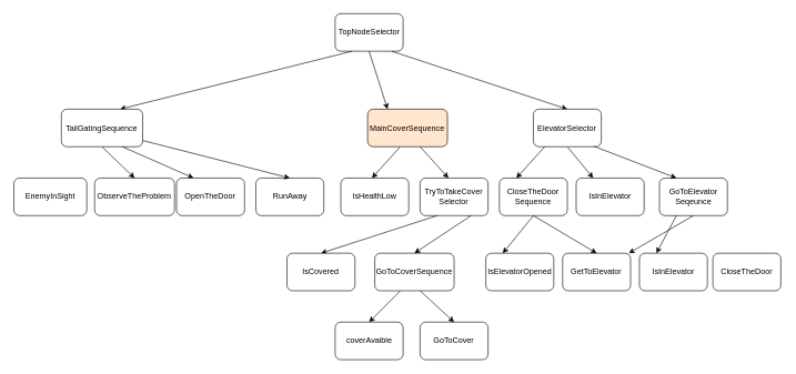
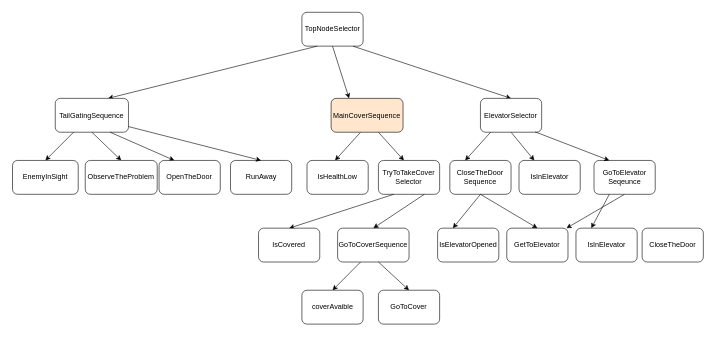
  <mxCell id="0" />
  <mxCell id="1" parent="0" />
  <mxCell id="2" value="EnemyInSight" style="rounded=1;whiteSpace=wrap;html=1;fontSize=12;spacing=2;container=0;" parent="1" vertex="1"><mxGeometry x="20" y="267.059" width="109.575" height="56.471" as="geometry" /></mxCell>
  <mxCell id="3" value="CloseTheDoor" style="rounded=1;whiteSpace=wrap;html=1;fontSize=12;spacing=2;container=0;" parent="1" vertex="1"><mxGeometry x="1070.004" y="379.999" width="102.079" height="56.471" as="geometry" /></mxCell>
  <mxCell id="4" value="" style="endArrow=classic;html=1;rounded=0;fontSize=12;spacing=2;exitX=0.5;exitY=1;exitDx=0;exitDy=0;" parent="1" source="35" target="39" edge="1"><mxGeometry width="50" height="50" relative="1" as="geometry"><mxPoint x="1125.633" y="323.529" as="sourcePoint" /><mxPoint x="1069.961" y="279.999" as="targetPoint" /></mxGeometry></mxCell>
  <mxCell id="5" value="IsInElevator" style="rounded=1;whiteSpace=wrap;html=1;fontSize=12;spacing=2;container=0;" parent="1" vertex="1"><mxGeometry x="864.678" y="267.059" width="102.079" height="56.471" as="geometry" /></mxCell>
  <mxCell id="6" value="" style="endArrow=classic;html=1;rounded=0;entryX=0.25;entryY=0;entryDx=0;entryDy=0;fontSize=12;spacing=2;exitX=0.5;exitY=1;exitDx=0;exitDy=0;" parent="1" source="32" target="5" edge="1"><mxGeometry width="50" height="50" relative="1" as="geometry"><mxPoint x="932.731" y="220" as="sourcePoint" /><mxPoint x="965.948" y="217.059" as="targetPoint" /></mxGeometry></mxCell>
  <mxCell id="7" value="TopNodeSelector" style="rounded=1;whiteSpace=wrap;html=1;fontSize=12;spacing=2;container=0;" parent="1" vertex="1"><mxGeometry x="502.617" y="20" width="102.079" height="56.471" as="geometry" /></mxCell>
  <mxCell id="8" value="" style="endArrow=classic;html=1;rounded=0;entryX=0.5;entryY=0;entryDx=0;entryDy=0;fontSize=12;spacing=2;exitX=0.25;exitY=1;exitDx=0;exitDy=0;" parent="1" edge="1" source="7"><mxGeometry width="50" height="50" relative="1" as="geometry"><mxPoint x="468.591" y="116.471" as="sourcePoint" /><mxPoint x="179.366" y="163.529" as="targetPoint" /></mxGeometry></mxCell>
  <mxCell id="9" value="" style="endArrow=classic;html=1;rounded=0;entryX=0.25;entryY=0;entryDx=0;entryDy=0;fontSize=12;spacing=2;exitX=0.5;exitY=1;exitDx=0;exitDy=0;" parent="1" source="7" target="22" edge="1"><mxGeometry width="50" height="50" relative="1" as="geometry"><mxPoint x="560" y="80" as="sourcePoint" /><mxPoint x="566.417" y="163.529" as="targetPoint" /></mxGeometry></mxCell>
  <mxCell id="10" value="" style="endArrow=classic;html=1;rounded=0;fontSize=12;spacing=2;" parent="1" edge="1"><mxGeometry width="50" height="50" relative="1" as="geometry"><mxPoint x="600.443" y="220" as="sourcePoint" /><mxPoint x="557.91" y="267.059" as="targetPoint" /></mxGeometry></mxCell>
  <mxCell id="11" value="IsHealthLow" style="rounded=1;whiteSpace=wrap;html=1;fontSize=12;spacing=2;container=0;" parent="1" vertex="1"><mxGeometry x="511.124" y="267.059" width="102.079" height="56.471" as="geometry" /></mxCell>
  <mxCell id="12" value="" style="endArrow=classic;html=1;rounded=0;fontSize=12;spacing=2;" parent="1" edge="1"><mxGeometry width="50" height="50" relative="1" as="geometry"><mxPoint x="630.217" y="220" as="sourcePoint" /><mxPoint x="672.75" y="267.059" as="targetPoint" /></mxGeometry></mxCell>
  <mxCell id="13" value="TryToTakeCover&lt;br style=&quot;font-size: 12px;&quot;&gt;Selector" style="rounded=1;whiteSpace=wrap;html=1;fontSize=12;spacing=2;container=0;" parent="1" vertex="1"><mxGeometry x="630.217" y="267.059" width="102.079" height="56.471" as="geometry" /></mxCell>
  <mxCell id="14" value="" style="endArrow=classic;html=1;rounded=0;entryX=0.5;entryY=0;entryDx=0;entryDy=0;exitX=0.25;exitY=1;exitDx=0;exitDy=0;fontSize=12;spacing=2;" parent="1" source="13" target="15" edge="1"><mxGeometry width="50" height="50" relative="1" as="geometry"><mxPoint x="655.737" y="323.529" as="sourcePoint" /><mxPoint x="613.203" y="370.588" as="targetPoint" /></mxGeometry></mxCell>
  <mxCell id="15" value="IsCovered" style="rounded=1;whiteSpace=wrap;html=1;fontSize=12;spacing=2;container=0;" parent="1" vertex="1"><mxGeometry x="430.311" y="380" width="102.079" height="56.471" as="geometry" /></mxCell>
  <mxCell id="16" value="GoToCoverSequence" style="rounded=1;whiteSpace=wrap;html=1;fontSize=12;spacing=2;container=0;" parent="1" vertex="1"><mxGeometry x="562.163" y="380" width="119.15" height="56.47" as="geometry" /></mxCell>
  <mxCell id="17" value="" style="endArrow=classic;html=1;rounded=0;entryX=0.5;entryY=0;entryDx=0;entryDy=0;exitX=0.75;exitY=1;exitDx=0;exitDy=0;fontSize=12;spacing=2;" parent="1" source="13" target="16" edge="1"><mxGeometry width="50" height="50" relative="1" as="geometry"><mxPoint x="664.243" y="332.941" as="sourcePoint" /><mxPoint x="621.71" y="380" as="targetPoint" /></mxGeometry></mxCell>
  <mxCell id="18" value="" style="endArrow=classic;html=1;rounded=0;entryX=0.5;entryY=0;entryDx=0;entryDy=0;exitX=0.25;exitY=1;exitDx=0;exitDy=0;fontSize=12;spacing=2;" parent="1" edge="1"><mxGeometry width="50" height="50" relative="1" as="geometry"><mxPoint x="600.443" y="436.471" as="sourcePoint" /><mxPoint x="553.657" y="483.529" as="targetPoint" /></mxGeometry></mxCell>
  <mxCell id="19" value="coverAvaible" style="rounded=1;whiteSpace=wrap;html=1;fontSize=12;spacing=2;container=0;" parent="1" vertex="1"><mxGeometry x="502.617" y="483.529" width="102.079" height="56.471" as="geometry" /></mxCell>
  <mxCell id="20" value="GoToCover" style="rounded=1;whiteSpace=wrap;html=1;fontSize=12;spacing=2;container=0;" parent="1" vertex="1"><mxGeometry x="630.217" y="483.529" width="102.079" height="56.471" as="geometry" /></mxCell>
  <mxCell id="21" value="" style="endArrow=classic;html=1;rounded=0;entryX=0.5;entryY=0;entryDx=0;entryDy=0;exitX=0.25;exitY=1;exitDx=0;exitDy=0;fontSize=12;spacing=2;" parent="1" target="20" edge="1"><mxGeometry width="50" height="50" relative="1" as="geometry"><mxPoint x="630.217" y="436.471" as="sourcePoint" /><mxPoint x="583.43" y="483.529" as="targetPoint" /></mxGeometry></mxCell>
  <mxCell id="22" value="MainCoverSequence" style="rounded=1;whiteSpace=wrap;html=1;fontSize=12;spacing=2;container=0;fillColor=#ffe6cc;" parent="1" vertex="1"><mxGeometry x="551.313" y="163.53" width="120" height="56.47" as="geometry" /></mxCell>
  <mxCell id="23" value="TailGatingSequence" style="rounded=1;whiteSpace=wrap;html=1;fontSize=12;spacing=2;container=0;" parent="1" vertex="1"><mxGeometry x="91.313" y="163.53" width="122.08" height="56.47" as="geometry" /></mxCell>
+ <mxCell id="24" value="" style="endArrow=classic;html=1;rounded=0;exitX=0.25;exitY=1;exitDx=0;exitDy=0;entryX=0.5;entryY=0;entryDx=0;entryDy=0;fontSize=12;spacing=2;" parent="1" source="23" target="2" edge="1"><mxGeometry width="50" height="50" relative="1" as="geometry"><mxPoint x="204.885" y="220" as="sourcePoint" /><mxPoint x="162.352" y="267.059" as="targetPoint" /></mxGeometry></mxCell>
  <mxCell id="25" value="" style="endArrow=classic;html=1;rounded=0;exitX=0.5;exitY=1;exitDx=0;exitDy=0;entryX=0.5;entryY=0;entryDx=0;entryDy=0;fontSize=12;spacing=2;" parent="1" source="23" target="26" edge="1"><mxGeometry width="50" height="50" relative="1" as="geometry"><mxPoint x="306.965" y="220" as="sourcePoint" /><mxPoint x="281.445" y="267.059" as="targetPoint" /></mxGeometry></mxCell>
  <mxCell id="26" value="ObserveTheProblem" style="rounded=1;whiteSpace=wrap;html=1;fontSize=12;spacing=2;container=0;" parent="1" vertex="1"><mxGeometry x="141.313" y="267.06" width="120" height="56.47" as="geometry" /></mxCell>
  <mxCell id="27" value="" style="endArrow=classic;html=1;rounded=0;exitX=0.75;exitY=1;exitDx=0;exitDy=0;entryX=0.25;entryY=0;entryDx=0;entryDy=0;fontSize=12;spacing=2;" parent="1" source="23" target="28" edge="1"><mxGeometry width="50" height="50" relative="1" as="geometry"><mxPoint x="358.005" y="220" as="sourcePoint" /><mxPoint x="281.445" y="267.059" as="targetPoint" /></mxGeometry></mxCell>
  <mxCell id="28" value="OpenTheDoor" style="rounded=1;whiteSpace=wrap;html=1;fontSize=12;spacing=2;container=0;" parent="1" vertex="1"><mxGeometry x="264.432" y="267.059" width="102.079" height="56.471" as="geometry" /></mxCell>
  <mxCell id="29" value="RunAway" style="rounded=1;whiteSpace=wrap;html=1;fontSize=12;spacing=2;container=0;" parent="1" vertex="1"><mxGeometry x="383.525" y="267.059" width="102.079" height="56.471" as="geometry" /></mxCell>
  <mxCell id="30" value="" style="endArrow=classic;html=1;rounded=0;exitX=0.75;exitY=1;exitDx=0;exitDy=0;entryX=0.5;entryY=0;entryDx=0;entryDy=0;fontSize=12;spacing=2;" parent="1" target="29" edge="1"><mxGeometry width="50" height="50" relative="1" as="geometry"><mxPoint x="213.392" y="210.588" as="sourcePoint" /><mxPoint x="315.472" y="257.647" as="targetPoint" /></mxGeometry></mxCell>
  <mxCell id="31" value="" style="endArrow=classic;html=1;rounded=0;exitX=0.836;exitY=1.002;exitDx=0;exitDy=0;entryX=0.5;entryY=0;entryDx=0;entryDy=0;fontSize=12;spacing=2;exitPerimeter=0;" parent="1" target="32" edge="1" source="7"><mxGeometry width="50" height="50" relative="1" as="geometry"><mxPoint x="566.417" y="88.235" as="sourcePoint" /><mxPoint x="851.389" y="163.529" as="targetPoint" /></mxGeometry></mxCell>
  <mxCell id="32" value="ElevatorSelector" style="rounded=1;whiteSpace=wrap;html=1;fontSize=12;spacing=2;container=0;" parent="1" vertex="1"><mxGeometry x="800.349" y="163.529" width="102.079" height="56.471" as="geometry" /></mxCell>
  <mxCell id="33" value="CloseTheDoor&lt;br&gt;Sequence" style="rounded=1;whiteSpace=wrap;html=1;fontSize=12;spacing=2;container=0;" parent="1" vertex="1"><mxGeometry x="749.309" y="267.059" width="102.079" height="56.471" as="geometry" /></mxCell>
  <mxCell id="34" value="" style="endArrow=classic;html=1;rounded=0;entryX=0.25;entryY=0;entryDx=0;entryDy=0;fontSize=12;spacing=2;" parent="1" target="33" edge="1"><mxGeometry width="50" height="50" relative="1" as="geometry"><mxPoint x="817.362" y="220" as="sourcePoint" /><mxPoint x="859.895" y="267.059" as="targetPoint" /></mxGeometry></mxCell>
  <mxCell id="35" value="GoToElevator&lt;br&gt;Seqeunce" style="rounded=1;whiteSpace=wrap;html=1;fontSize=12;spacing=2;container=0;" parent="1" vertex="1"><mxGeometry x="989.763" y="267.059" width="102.079" height="56.471" as="geometry" /></mxCell>
  <mxCell id="36" value="" style="endArrow=classic;html=1;rounded=0;entryX=0.25;entryY=0;entryDx=0;entryDy=0;fontSize=12;spacing=2;exitX=0.893;exitY=0.989;exitDx=0;exitDy=0;exitPerimeter=0;" parent="1" source="32" target="35" edge="1"><mxGeometry width="50" height="50" relative="1" as="geometry"><mxPoint x="976.474" y="220" as="sourcePoint" /><mxPoint x="1091.033" y="217.059" as="targetPoint" /></mxGeometry></mxCell>
  <mxCell id="37" value="IsElevatorOpened" style="rounded=1;whiteSpace=wrap;html=1;fontSize=12;spacing=2;container=0;" parent="1" vertex="1"><mxGeometry x="728.917" y="379.999" width="102.079" height="56.471" as="geometry" /></mxCell>
  <mxCell id="38" value="" style="endArrow=classic;html=1;rounded=0;entryX=0.25;entryY=0;entryDx=0;entryDy=0;fontSize=12;spacing=2;exitX=0.5;exitY=1;exitDx=0;exitDy=0;" parent="1" source="33" target="37" edge="1"><mxGeometry width="50" height="50" relative="1" as="geometry"><mxPoint x="715.628" y="332.94" as="sourcePoint" /><mxPoint x="830.187" y="329.999" as="targetPoint" /></mxGeometry></mxCell>
  <mxCell id="39" value="GetToElevator" style="rounded=1;whiteSpace=wrap;html=1;fontSize=12;spacing=2;container=0;" parent="1" vertex="1"><mxGeometry x="844.285" y="379.999" width="102.079" height="56.471" as="geometry" /></mxCell>
  <mxCell id="40" value="" style="endArrow=classic;html=1;rounded=0;entryX=0.5;entryY=0;entryDx=0;entryDy=0;fontSize=12;spacing=2;exitX=0.5;exitY=1;exitDx=0;exitDy=0;" parent="1" source="33" target="39" edge="1"><mxGeometry width="50" height="50" relative="1" as="geometry"><mxPoint x="818.101" y="320" as="sourcePoint" /><mxPoint x="945.555" y="329.999" as="targetPoint" /></mxGeometry></mxCell>
  <mxCell id="41" value="IsInElevator" style="rounded=1;whiteSpace=wrap;html=1;fontSize=12;spacing=2;container=0;" parent="1" vertex="1"><mxGeometry x="959.654" y="379.999" width="102.079" height="56.471" as="geometry" /></mxCell>
  <mxCell id="42" value="" style="endArrow=classic;html=1;rounded=0;entryX=0.25;entryY=0;entryDx=0;entryDy=0;fontSize=12;spacing=2;exitX=0.25;exitY=1;exitDx=0;exitDy=0;" parent="1" source="35" target="41" edge="1"><mxGeometry width="50" height="50" relative="1" as="geometry"><mxPoint x="946.365" y="332.94" as="sourcePoint" /><mxPoint x="1060.924" y="329.999" as="targetPoint" /></mxGeometry></mxCell>
